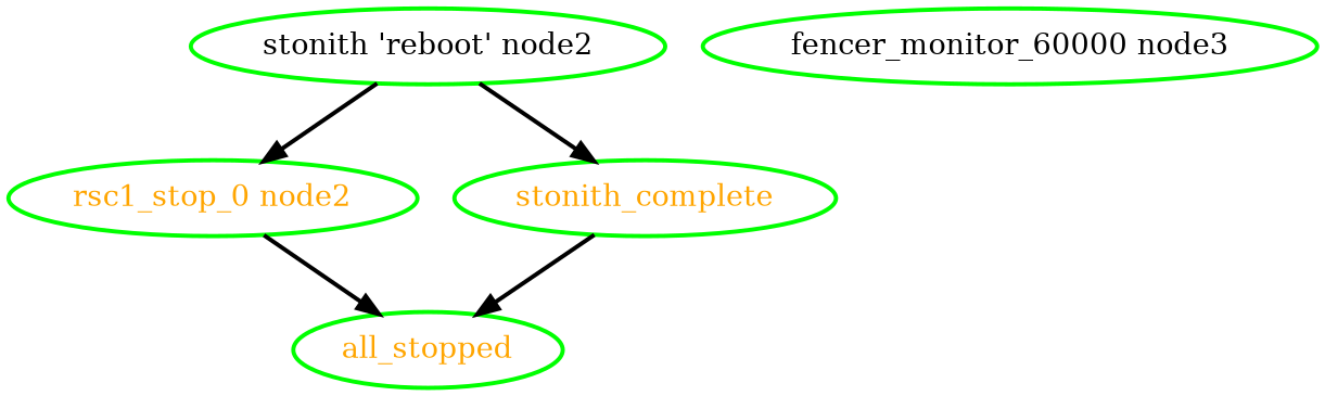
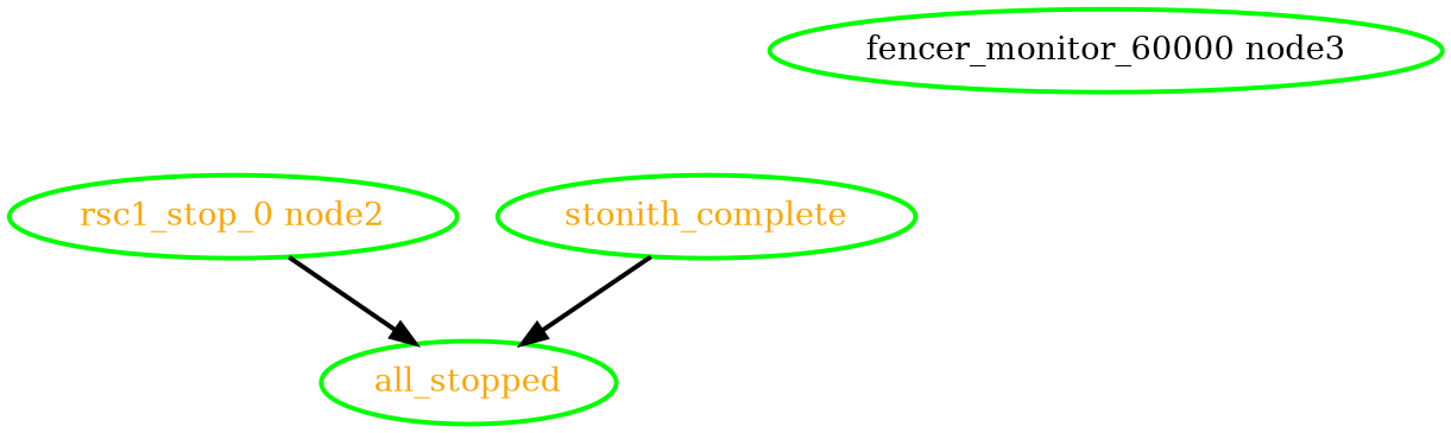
  digraph {
    node [color=green fontcolor=orange style=bold]
    edge [style=bold]
    all_stopped
    "fencer_monitor_60000 node3" [fontcolor=black]
    "rsc1_stop_0 node2"
-   "stonith 'reboot' node2" [fontcolor=black]
    stonith_complete
    "rsc1_stop_0 node2" -> all_stopped
-   "stonith 'reboot' node2" -> "rsc1_stop_0 node2"
-   "stonith 'reboot' node2" -> stonith_complete
    stonith_complete -> all_stopped
  }
